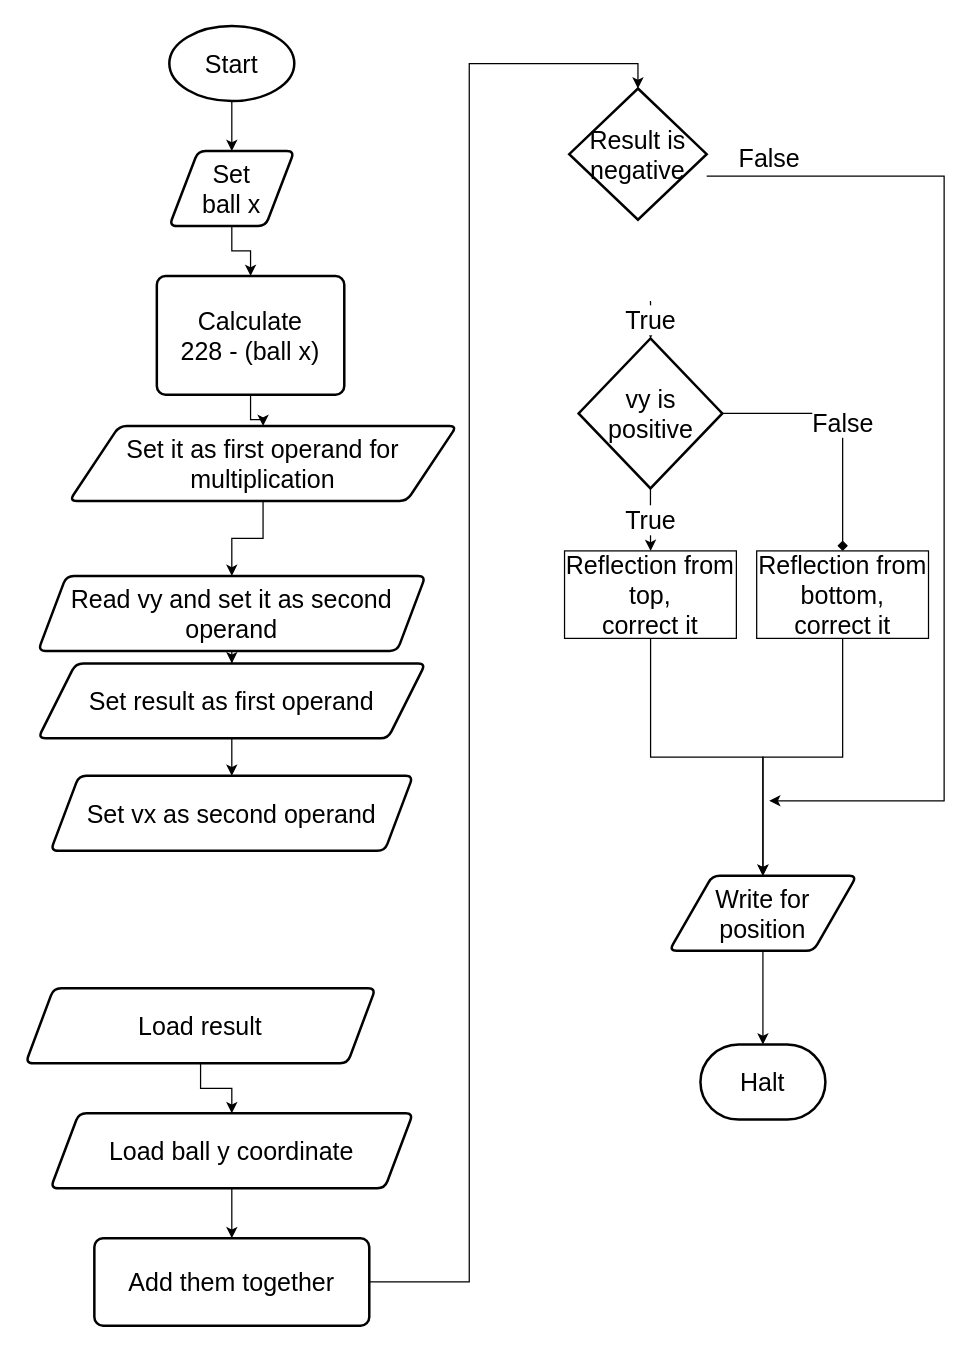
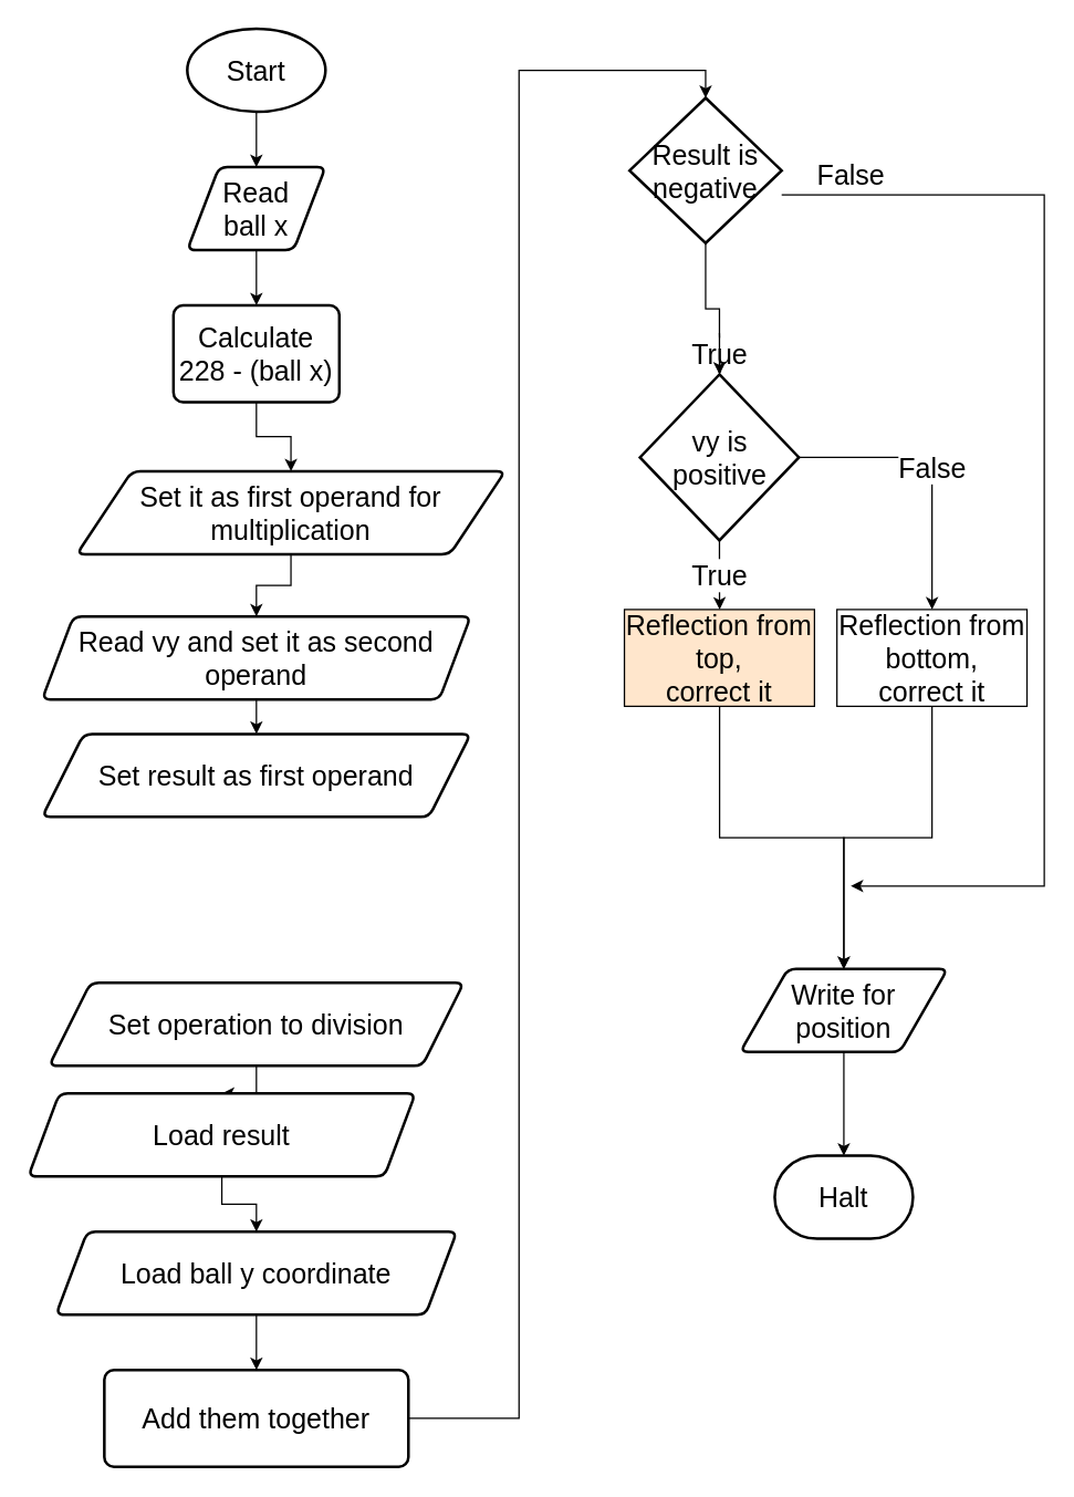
  <mxCell id="0" />
  <mxCell id="1" parent="0" />
  <mxCell id="2" value="" style="edgeStyle=orthogonalEdgeStyle;rounded=0;orthogonalLoop=1;jettySize=auto;html=1;fontSize=20;" edge="1" parent="1" source="3" target="5"><mxGeometry relative="1" as="geometry" /></mxCell>
  <mxCell id="3" value="Start" style="strokeWidth=2;html=1;shape=mxgraph.flowchart.start_1;whiteSpace=wrap;fontSize=20;" vertex="1" parent="1"><mxGeometry x="135" y="20" width="100" height="60" as="geometry" /></mxCell>
  <mxCell id="4" value="" style="edgeStyle=orthogonalEdgeStyle;rounded=0;orthogonalLoop=1;jettySize=auto;html=1;fontSize=20;" edge="1" parent="1" source="5" target="7"><mxGeometry relative="1" as="geometry" /></mxCell>
- <mxCell id="5" value="&lt;div&gt;Set&lt;/div&gt;&lt;div&gt;ball x&lt;br&gt;&lt;/div&gt;" style="shape=parallelogram;html=1;strokeWidth=2;perimeter=parallelogramPerimeter;whiteSpace=wrap;rounded=1;arcSize=12;size=0.23;fontSize=20;" vertex="1" parent="1"><mxGeometry x="135" y="120" width="100" height="60" as="geometry" /></mxCell>
+ <mxCell id="5" value="&lt;div&gt;Read&lt;/div&gt;&lt;div&gt;ball x&lt;br&gt;&lt;/div&gt;" style="shape=parallelogram;html=1;strokeWidth=2;perimeter=parallelogramPerimeter;whiteSpace=wrap;rounded=1;arcSize=12;size=0.23;fontSize=20;" vertex="1" parent="1"><mxGeometry x="135" y="120" width="100" height="60" as="geometry" /></mxCell>
  <mxCell id="6" value="" style="edgeStyle=orthogonalEdgeStyle;rounded=0;orthogonalLoop=1;jettySize=auto;html=1;fontSize=20;" edge="1" parent="1" source="7" target="9"><mxGeometry relative="1" as="geometry" /></mxCell>
- <mxCell id="7" value="&lt;div&gt;Calculate&lt;/div&gt;&lt;div&gt;228 - (ball x)&lt;br&gt;&lt;/div&gt;" style="rounded=1;whiteSpace=wrap;html=1;absoluteArcSize=1;arcSize=14;strokeWidth=2;fontSize=20;" vertex="1" parent="1"><mxGeometry x="125" y="220" width="150" height="95" as="geometry" /></mxCell>
+ <mxCell id="7" value="&lt;div&gt;Calculate&lt;/div&gt;&lt;div&gt;228 - (ball x)&lt;br&gt;&lt;/div&gt;" style="rounded=1;whiteSpace=wrap;html=1;absoluteArcSize=1;arcSize=14;strokeWidth=2;fontSize=20;" vertex="1" parent="1"><mxGeometry x="125" y="220" width="120" height="70" as="geometry" /></mxCell>
  <mxCell id="8" value="" style="edgeStyle=orthogonalEdgeStyle;rounded=0;orthogonalLoop=1;jettySize=auto;html=1;fontSize=20;" edge="1" parent="1" source="9" target="11"><mxGeometry relative="1" as="geometry" /></mxCell>
  <mxCell id="9" value="Set it as first operand for multiplication" style="shape=parallelogram;html=1;strokeWidth=2;perimeter=parallelogramPerimeter;whiteSpace=wrap;rounded=1;arcSize=12;size=0.129;fontSize=20;" vertex="1" parent="1"><mxGeometry x="55" y="340" width="310" height="60" as="geometry" /></mxCell>
  <mxCell id="10" style="edgeStyle=orthogonalEdgeStyle;rounded=0;orthogonalLoop=1;jettySize=auto;html=1;fontSize=20;" edge="1" parent="1" source="11" target="13"><mxGeometry relative="1" as="geometry" /></mxCell>
- <mxCell id="11" value="Read vy and set it as second operand" style="shape=parallelogram;html=1;strokeWidth=2;perimeter=parallelogramPerimeter;whiteSpace=wrap;rounded=1;arcSize=12;size=0.073;fontSize=20;" vertex="1" parent="1"><mxGeometry x="30" y="460" width="310" height="60" as="geometry" /></mxCell>
- <mxCell id="12" style="edgeStyle=orthogonalEdgeStyle;rounded=0;orthogonalLoop=1;jettySize=auto;html=1;entryX=0.5;entryY=0;entryDx=0;entryDy=0;fontSize=20;" edge="1" parent="1" source="13" target="14"><mxGeometry relative="1" as="geometry" /></mxCell>
+ <mxCell id="11" value="Read vy and set it as second operand" style="shape=parallelogram;html=1;strokeWidth=2;perimeter=parallelogramPerimeter;whiteSpace=wrap;rounded=1;arcSize=12;size=0.073;fontSize=20;" vertex="1" parent="1"><mxGeometry x="30" y="445" width="310" height="60" as="geometry" /></mxCell>
  <mxCell id="13" value="Set result as first operand" style="shape=parallelogram;html=1;strokeWidth=2;perimeter=parallelogramPerimeter;whiteSpace=wrap;rounded=1;arcSize=12;size=0.097;fontSize=20;" vertex="1" parent="1"><mxGeometry x="30" y="530" width="310" height="60" as="geometry" /></mxCell>
- <mxCell id="14" value="Set vx as second operand" style="shape=parallelogram;html=1;strokeWidth=2;perimeter=parallelogramPerimeter;whiteSpace=wrap;rounded=1;arcSize=12;size=0.078;fontSize=20;" vertex="1" parent="1"><mxGeometry x="40" y="620" width="290" height="60" as="geometry" /></mxCell>
+ <mxCell id="15" style="edgeStyle=orthogonalEdgeStyle;rounded=0;orthogonalLoop=1;jettySize=auto;html=1;fontSize=20;" edge="1" parent="1" source="16" target="18"><mxGeometry relative="1" as="geometry" /></mxCell>
+ <mxCell id="16" value="Set operation to division" style="shape=parallelogram;html=1;strokeWidth=2;perimeter=parallelogramPerimeter;whiteSpace=wrap;rounded=1;arcSize=12;size=0.1;fontSize=20;" vertex="1" parent="1"><mxGeometry x="35" y="710" width="300" height="60" as="geometry" /></mxCell>
  <mxCell id="17" style="edgeStyle=orthogonalEdgeStyle;rounded=0;orthogonalLoop=1;jettySize=auto;html=1;fontSize=20;" edge="1" parent="1" source="18" target="20"><mxGeometry relative="1" as="geometry" /></mxCell>
  <mxCell id="18" value="Load result" style="shape=parallelogram;html=1;strokeWidth=2;perimeter=parallelogramPerimeter;whiteSpace=wrap;rounded=1;arcSize=12;size=0.08;fontSize=20;" vertex="1" parent="1"><mxGeometry x="20" y="790" width="280" height="60" as="geometry" /></mxCell>
  <mxCell id="19" style="edgeStyle=orthogonalEdgeStyle;rounded=0;orthogonalLoop=1;jettySize=auto;html=1;entryX=0.5;entryY=0;entryDx=0;entryDy=0;fontSize=20;" edge="1" parent="1" source="20" target="22"><mxGeometry relative="1" as="geometry" /></mxCell>
  <mxCell id="20" value="Load ball y coordinate" style="shape=parallelogram;html=1;strokeWidth=2;perimeter=parallelogramPerimeter;whiteSpace=wrap;rounded=1;arcSize=12;size=0.078;fontSize=20;" vertex="1" parent="1"><mxGeometry x="40" y="890" width="290" height="60" as="geometry" /></mxCell>
  <mxCell id="21" style="edgeStyle=orthogonalEdgeStyle;rounded=0;orthogonalLoop=1;jettySize=auto;html=1;entryX=0.5;entryY=0;entryDx=0;entryDy=0;entryPerimeter=0;fontSize=20;" edge="1" parent="1" source="22" target="26"><mxGeometry relative="1" as="geometry" /></mxCell>
  <mxCell id="22" value="Add them together" style="rounded=1;whiteSpace=wrap;html=1;absoluteArcSize=1;arcSize=14;strokeWidth=2;fontSize=20;" vertex="1" parent="1"><mxGeometry x="75" y="990" width="220" height="70" as="geometry" /></mxCell>
  <mxCell id="23" value="True" style="edgeStyle=orthogonalEdgeStyle;rounded=0;orthogonalLoop=1;jettySize=auto;html=1;fontSize=20;" edge="1" parent="1" target="29"><mxGeometry relative="1" as="geometry"><mxPoint x="520" y="240" as="sourcePoint" /></mxGeometry></mxCell>
  <mxCell id="24" style="edgeStyle=orthogonalEdgeStyle;rounded=0;orthogonalLoop=1;jettySize=auto;html=1;fontSize=20;" edge="1" parent="1" source="26"><mxGeometry relative="1" as="geometry"><mxPoint x="615" y="640" as="targetPoint" /><Array as="points"><mxPoint x="755" y="140" /></Array></mxGeometry></mxCell>
+ <mxCell id="25" style="edgeStyle=orthogonalEdgeStyle;rounded=0;orthogonalLoop=1;jettySize=auto;html=1;entryX=0.5;entryY=0;entryDx=0;entryDy=0;entryPerimeter=0;fontSize=20;" edge="1" parent="1" source="26" target="29"><mxGeometry relative="1" as="geometry" /></mxCell>
  <mxCell id="26" value="Result is negative" style="strokeWidth=2;html=1;shape=mxgraph.flowchart.decision;whiteSpace=wrap;fontSize=20;" vertex="1" parent="1"><mxGeometry x="455" y="70" width="110" height="105" as="geometry" /></mxCell>
  <mxCell id="27" value="True" style="edgeStyle=orthogonalEdgeStyle;rounded=0;orthogonalLoop=1;jettySize=auto;html=1;fontSize=20;" edge="1" parent="1" source="29" target="31"><mxGeometry relative="1" as="geometry" /></mxCell>
- <mxCell id="28" value="False" style="edgeStyle=orthogonalEdgeStyle;rounded=0;orthogonalLoop=1;jettySize=auto;html=1;fontSize=20;endArrow=diamond;" edge="1" parent="1" source="29" target="33"><mxGeometry relative="1" as="geometry" /></mxCell>
+ <mxCell id="28" value="False" style="edgeStyle=orthogonalEdgeStyle;rounded=0;orthogonalLoop=1;jettySize=auto;html=1;fontSize=20;" edge="1" parent="1" source="29" target="33"><mxGeometry relative="1" as="geometry" /></mxCell>
  <mxCell id="29" value="&lt;div&gt;vy is&lt;/div&gt;&lt;div&gt; positive&lt;/div&gt;" style="strokeWidth=2;html=1;shape=mxgraph.flowchart.decision;whiteSpace=wrap;fontSize=20;" vertex="1" parent="1"><mxGeometry x="462.5" y="270" width="115" height="120" as="geometry" /></mxCell>
  <mxCell id="30" style="edgeStyle=orthogonalEdgeStyle;rounded=0;orthogonalLoop=1;jettySize=auto;html=1;fontSize=20;" edge="1" parent="1" source="31" target="35"><mxGeometry relative="1" as="geometry" /></mxCell>
- <mxCell id="31" value="&lt;div&gt;Reflection from top,&lt;/div&gt;&lt;div&gt;correct it&lt;br&gt;&lt;/div&gt;" style="rounded=0;whiteSpace=wrap;html=1;fontSize=20;" vertex="1" parent="1"><mxGeometry x="451.25" y="440" width="137.5" height="70" as="geometry" /></mxCell>
+ <mxCell id="31" value="&lt;div&gt;Reflection from top,&lt;/div&gt;&lt;div&gt;correct it&lt;br&gt;&lt;/div&gt;" style="rounded=0;whiteSpace=wrap;html=1;fontSize=20;fillColor=#ffe6cc;" vertex="1" parent="1"><mxGeometry x="451.25" y="440" width="137.5" height="70" as="geometry" /></mxCell>
  <mxCell id="32" style="edgeStyle=orthogonalEdgeStyle;rounded=0;orthogonalLoop=1;jettySize=auto;html=1;entryX=0.5;entryY=0;entryDx=0;entryDy=0;fontSize=20;" edge="1" parent="1" source="33" target="35"><mxGeometry relative="1" as="geometry" /></mxCell>
  <mxCell id="33" value="&lt;div&gt;Reflection from bottom,&lt;/div&gt;&lt;div&gt;correct it&lt;br&gt;&lt;/div&gt;" style="rounded=0;whiteSpace=wrap;html=1;fontSize=20;" vertex="1" parent="1"><mxGeometry x="605" y="440" width="137.5" height="70" as="geometry" /></mxCell>
  <mxCell id="34" style="edgeStyle=orthogonalEdgeStyle;rounded=0;orthogonalLoop=1;jettySize=auto;html=1;entryX=0.5;entryY=0;entryDx=0;entryDy=0;entryPerimeter=0;fontSize=20;" edge="1" parent="1" source="35" target="37"><mxGeometry relative="1" as="geometry" /></mxCell>
  <mxCell id="35" value="Write for position" style="shape=parallelogram;html=1;strokeWidth=2;perimeter=parallelogramPerimeter;whiteSpace=wrap;rounded=1;arcSize=12;size=0.23;fontSize=20;" vertex="1" parent="1"><mxGeometry x="535" y="700" width="150" height="60" as="geometry" /></mxCell>
  <mxCell id="36" value="False" style="text;html=1;align=center;verticalAlign=middle;resizable=0;points=[];autosize=1;strokeColor=none;fontSize=20;" vertex="1" parent="1"><mxGeometry x="585" y="110" width="60" height="30" as="geometry" /></mxCell>
  <mxCell id="37" value="Halt" style="strokeWidth=2;html=1;shape=mxgraph.flowchart.terminator;whiteSpace=wrap;fontSize=20;" vertex="1" parent="1"><mxGeometry x="560" y="835" width="100" height="60" as="geometry" /></mxCell>
